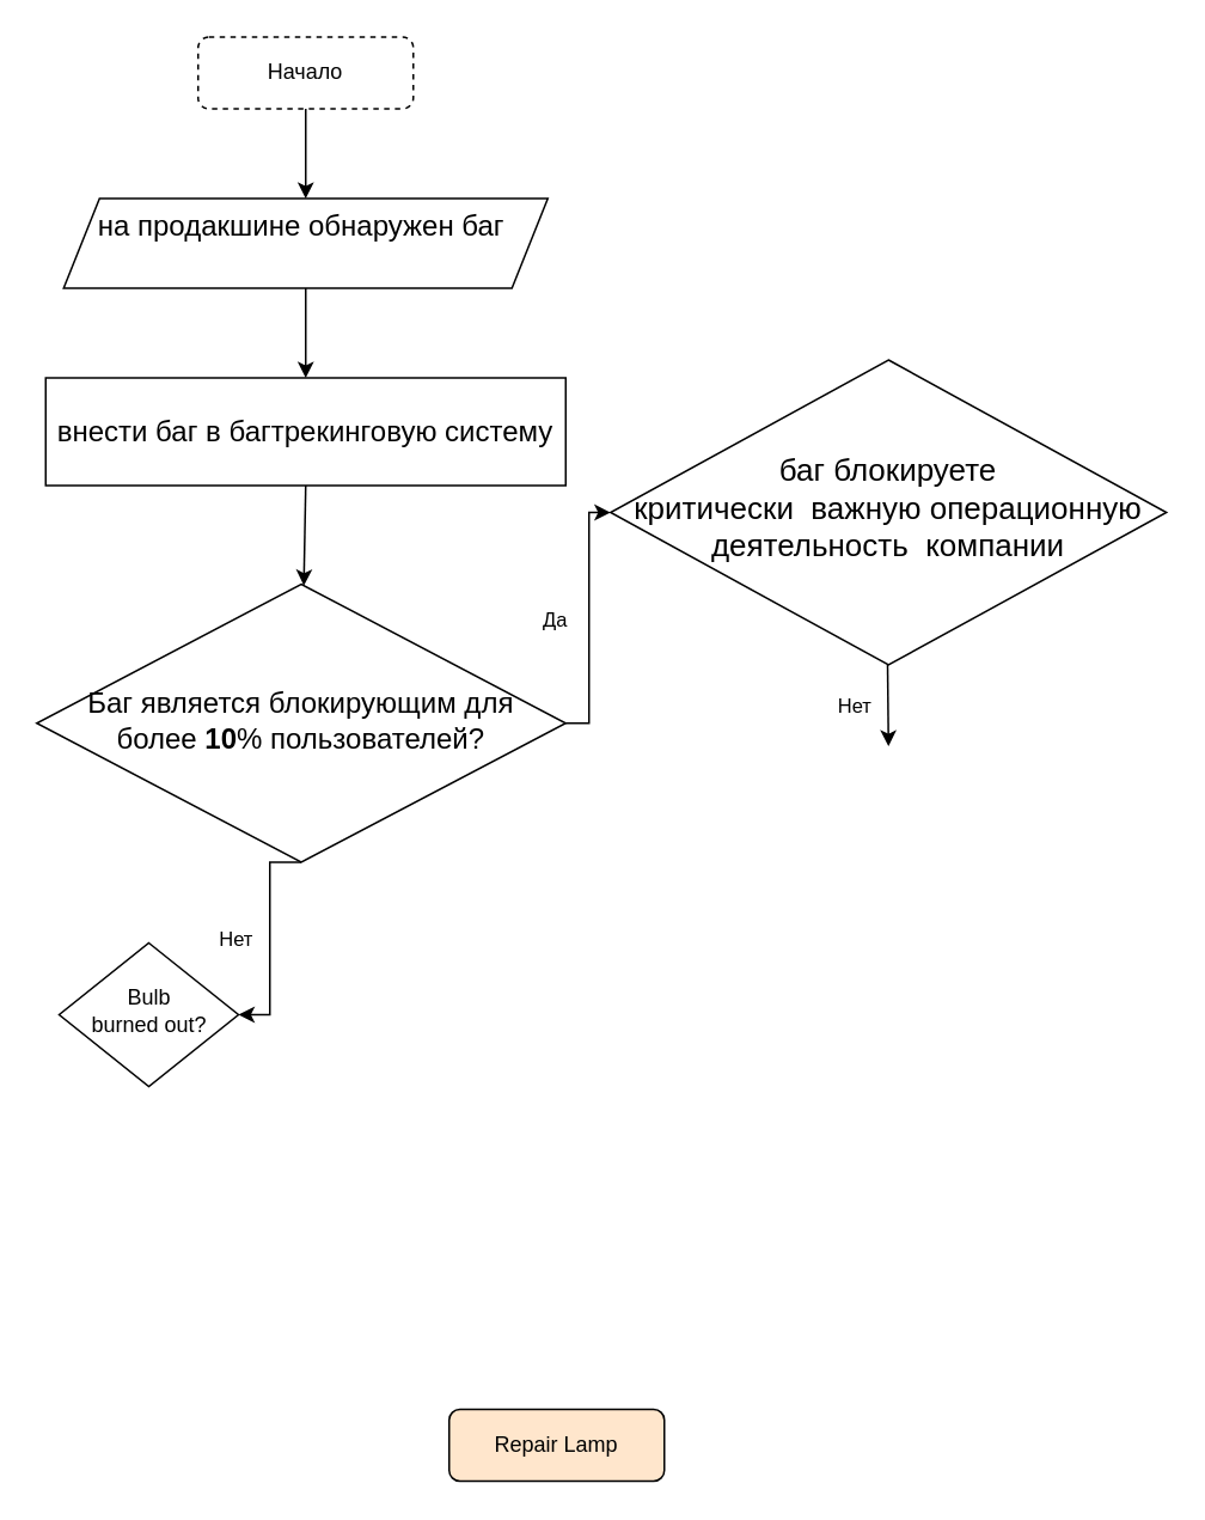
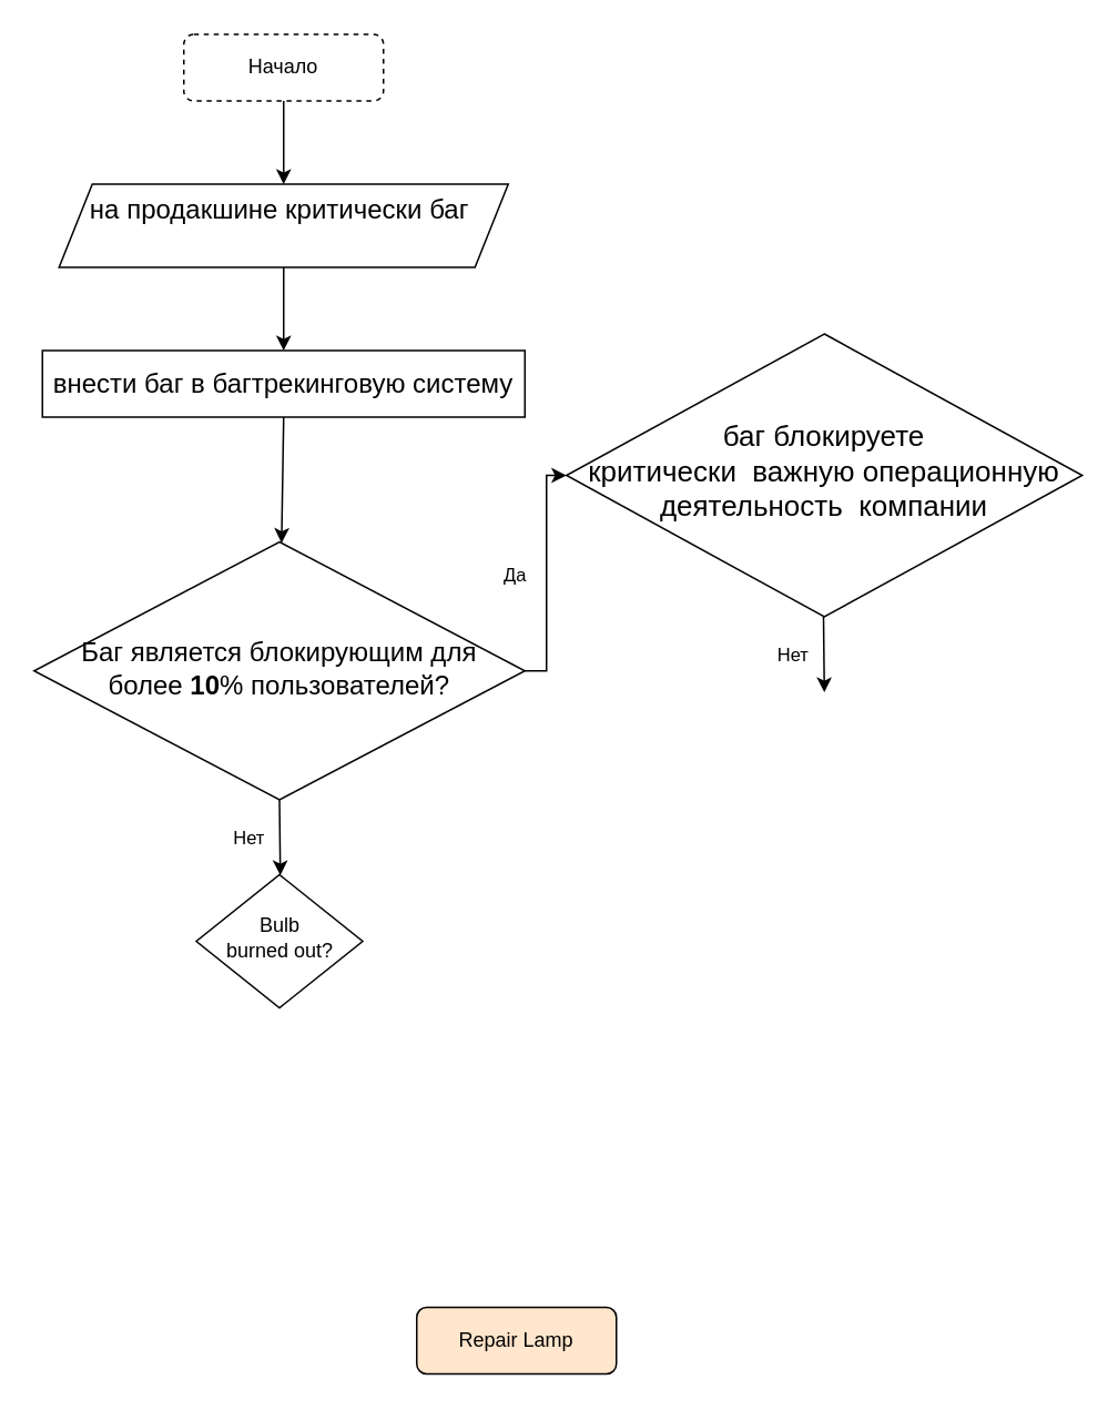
  <mxCell id="0" />
  <mxCell id="1" parent="0" />
  <mxCell id="2" value="Начало" style="rounded=1;whiteSpace=wrap;html=1;fontSize=12;glass=0;strokeWidth=1;shadow=0;dashed=1;" parent="1" vertex="1"><mxGeometry x="110" y="20" width="120" height="40" as="geometry" /></mxCell>
  <mxCell id="3" value="&lt;span id=&quot;docs-internal-guid-620010b9-7fff-d55b-ffcf-99a4f8f1146d&quot;&gt;&lt;span style=&quot;font-size: 12pt ; font-family: &amp;#34;arial&amp;#34; ; background-color: transparent ; vertical-align: baseline&quot;&gt;Баг является блокирующим для более &lt;/span&gt;&lt;span style=&quot;font-size: 12pt ; font-family: &amp;#34;arial&amp;#34; ; background-color: transparent ; font-weight: 700 ; vertical-align: baseline&quot;&gt;10&lt;/span&gt;&lt;span style=&quot;font-size: 12pt ; font-family: &amp;#34;arial&amp;#34; ; background-color: transparent ; vertical-align: baseline&quot;&gt;% пользователей?&lt;/span&gt;&lt;/span&gt;" style="rhombus;whiteSpace=wrap;html=1;shadow=0;fontFamily=Helvetica;fontSize=12;align=center;strokeWidth=1;spacing=6;spacingTop=-4;" parent="1" vertex="1"><mxGeometry x="20" y="325" width="295" height="155" as="geometry" /></mxCell>
- <mxCell id="4" value="Bulb&lt;br&gt;burned out?" style="rhombus;whiteSpace=wrap;html=1;shadow=0;fontFamily=Helvetica;fontSize=12;align=center;strokeWidth=1;spacing=6;spacingTop=-4;" parent="1" vertex="1"><mxGeometry x="32.5" y="525" width="100" height="80" as="geometry" /></mxCell>
+ <mxCell id="4" value="Bulb&lt;br&gt;burned out?" style="rhombus;whiteSpace=wrap;html=1;shadow=0;fontFamily=Helvetica;fontSize=12;align=center;strokeWidth=1;spacing=6;spacingTop=-4;" parent="1" vertex="1"><mxGeometry x="117.5" y="525" width="100" height="80" as="geometry" /></mxCell>
  <mxCell id="5" value="Repair Lamp" style="rounded=1;whiteSpace=wrap;html=1;fontSize=12;glass=0;strokeWidth=1;shadow=0;fillColor=#ffe6cc;" parent="1" vertex="1"><mxGeometry x="250" y="785" width="120" height="40" as="geometry" /></mxCell>
- <mxCell id="6" value="&lt;span id=&quot;docs-internal-guid-8d5a4e17-7fff-0709-875b-6af9b325e318&quot;&gt;&lt;p dir=&quot;ltr&quot; style=&quot;line-height: 1.2 ; margin-top: 0pt ; margin-bottom: 0pt&quot;&gt;&lt;span style=&quot;font-size: 12pt ; font-family: &amp;#34;arial&amp;#34; ; background-color: transparent ; vertical-align: baseline&quot;&gt;на продакшине обнаружен баг&amp;nbsp;&lt;/span&gt;&lt;/p&gt;&lt;div&gt;&lt;span style=&quot;font-size: 12pt ; font-family: &amp;#34;arial&amp;#34; ; background-color: transparent ; vertical-align: baseline&quot;&gt;&lt;br&gt;&lt;/span&gt;&lt;/div&gt;&lt;/span&gt;" style="shape=parallelogram;perimeter=parallelogramPerimeter;whiteSpace=wrap;html=1;fixedSize=1;" vertex="1" parent="1"><mxGeometry x="35" y="110" width="270" height="50" as="geometry" /></mxCell>
- <mxCell id="7" value="&lt;span id=&quot;docs-internal-guid-439d32ea-7fff-ad33-68df-6e68bd0ef8d2&quot;&gt;&lt;span style=&quot;font-size: 12pt ; font-family: &amp;#34;arial&amp;#34; ; background-color: transparent ; vertical-align: baseline&quot;&gt;внести баг в багтрекинговую систему&lt;/span&gt;&lt;/span&gt;" style="rounded=0;whiteSpace=wrap;html=1;" vertex="1" parent="1"><mxGeometry x="25" y="210" width="290" height="60" as="geometry" /></mxCell>
+ <mxCell id="6" value="&lt;span id=&quot;docs-internal-guid-8d5a4e17-7fff-0709-875b-6af9b325e318&quot;&gt;&lt;p dir=&quot;ltr&quot; style=&quot;line-height: 1.2 ; margin-top: 0pt ; margin-bottom: 0pt&quot;&gt;&lt;span style=&quot;font-size: 12pt ; font-family: &amp;#34;arial&amp;#34; ; background-color: transparent ; vertical-align: baseline&quot;&gt;на продакшине критически баг&amp;nbsp;&lt;/span&gt;&lt;/p&gt;&lt;div&gt;&lt;span style=&quot;font-size: 12pt ; font-family: &amp;#34;arial&amp;#34; ; background-color: transparent ; vertical-align: baseline&quot;&gt;&lt;br&gt;&lt;/span&gt;&lt;/div&gt;&lt;/span&gt;" style="shape=parallelogram;perimeter=parallelogramPerimeter;whiteSpace=wrap;html=1;fixedSize=1;" vertex="1" parent="1"><mxGeometry x="35" y="110" width="270" height="50" as="geometry" /></mxCell>
+ <mxCell id="7" value="&lt;span id=&quot;docs-internal-guid-439d32ea-7fff-ad33-68df-6e68bd0ef8d2&quot;&gt;&lt;span style=&quot;font-size: 12pt ; font-family: &amp;#34;arial&amp;#34; ; background-color: transparent ; vertical-align: baseline&quot;&gt;внести баг в багтрекинговую систему&lt;/span&gt;&lt;/span&gt;" style="rounded=0;whiteSpace=wrap;html=1;" vertex="1" parent="1"><mxGeometry x="25" y="210" width="290" height="40" as="geometry" /></mxCell>
  <mxCell id="8" value="" style="endArrow=classic;html=1;exitX=0.5;exitY=1;exitDx=0;exitDy=0;" edge="1" parent="1" source="2"><mxGeometry width="50" height="50" relative="1" as="geometry"><mxPoint x="330" y="270" as="sourcePoint" /><mxPoint x="170" y="110" as="targetPoint" /></mxGeometry></mxCell>
  <mxCell id="9" value="" style="endArrow=classic;html=1;exitX=0.5;exitY=1;exitDx=0;exitDy=0;entryX=0.5;entryY=0;entryDx=0;entryDy=0;" edge="1" parent="1" source="6" target="7"><mxGeometry width="50" height="50" relative="1" as="geometry"><mxPoint x="330" y="270" as="sourcePoint" /><mxPoint x="380" y="220" as="targetPoint" /></mxGeometry></mxCell>
  <mxCell id="10" value="" style="endArrow=classic;html=1;exitX=0.5;exitY=1;exitDx=0;exitDy=0;" edge="1" parent="1" source="7" target="3"><mxGeometry width="50" height="50" relative="1" as="geometry"><mxPoint x="330" y="270" as="sourcePoint" /><mxPoint x="380" y="220" as="targetPoint" /></mxGeometry></mxCell>
  <mxCell id="11" value="" style="endArrow=classic;html=1;exitX=1;exitY=0.5;exitDx=0;exitDy=0;edgeStyle=elbowEdgeStyle;rounded=0;" edge="1" parent="1" source="3" target="15"><mxGeometry relative="1" as="geometry"><mxPoint x="400" y="370" as="sourcePoint" /><mxPoint x="340" y="330" as="targetPoint" /></mxGeometry></mxCell>
  <mxCell id="12" value="Да" style="edgeLabel;resizable=0;html=1;align=center;verticalAlign=middle;" connectable="0" vertex="1" parent="11"><mxGeometry relative="1" as="geometry"><mxPoint x="-20" as="offset" /></mxGeometry></mxCell>
  <mxCell id="13" value="" style="endArrow=classic;html=1;exitX=0.5;exitY=1;exitDx=0;exitDy=0;edgeStyle=elbowEdgeStyle;rounded=0;" edge="1" parent="1" source="3" target="4"><mxGeometry relative="1" as="geometry"><mxPoint x="325" y="412.5" as="sourcePoint" /><mxPoint x="400" y="330" as="targetPoint" /></mxGeometry></mxCell>
  <mxCell id="14" value="Нет" style="edgeLabel;resizable=0;html=1;align=center;verticalAlign=middle;" connectable="0" vertex="1" parent="13"><mxGeometry relative="1" as="geometry"><mxPoint x="-20" as="offset" /></mxGeometry></mxCell>
  <mxCell id="15" value="&lt;span id=&quot;docs-internal-guid-123dae02-7fff-a440-ecac-19d2c4fa6292&quot;&gt;&lt;span style=&quot;font-size: 13pt ; font-family: &amp;#34;arial&amp;#34; ; background-color: transparent ; vertical-align: baseline&quot;&gt;баг блокируете &lt;br&gt;критически&amp;nbsp;&amp;nbsp;важную операционную деятельность&amp;nbsp; компании &lt;/span&gt;&lt;/span&gt;" style="rhombus;whiteSpace=wrap;html=1;shadow=0;fontFamily=Helvetica;fontSize=12;align=center;strokeWidth=1;spacing=6;spacingTop=-4;" vertex="1" parent="1"><mxGeometry x="340" y="200" width="310" height="170" as="geometry" /></mxCell>
  <mxCell id="16" value="" style="endArrow=classic;html=1;exitX=0.5;exitY=1;exitDx=0;exitDy=0;edgeStyle=elbowEdgeStyle;rounded=0;" edge="1" parent="1"><mxGeometry relative="1" as="geometry"><mxPoint x="494.5" y="370" as="sourcePoint" /><mxPoint x="495" y="415.4" as="targetPoint" /></mxGeometry></mxCell>
  <mxCell id="17" value="Нет" style="edgeLabel;resizable=0;html=1;align=center;verticalAlign=middle;" connectable="0" vertex="1" parent="16"><mxGeometry relative="1" as="geometry"><mxPoint x="-20" as="offset" /></mxGeometry></mxCell>
